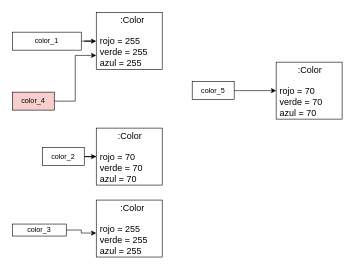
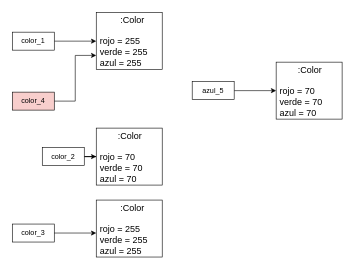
  <mxCell id="0" />
  <mxCell id="1" parent="0" />
  <mxCell id="2" style="edgeStyle=orthogonalEdgeStyle;rounded=0;orthogonalLoop=1;jettySize=auto;html=1;entryX=0;entryY=0.5;entryDx=0;entryDy=0;" edge="1" parent="1" source="3" target="7"><mxGeometry relative="1" as="geometry" /></mxCell>
- <mxCell id="3" value="color_1" style="rounded=0;whiteSpace=wrap;html=1;" vertex="1" parent="1"><mxGeometry x="20" y="53" width="115" height="30" as="geometry" /></mxCell>
+ <mxCell id="3" value="color_1" style="rounded=0;whiteSpace=wrap;html=1;" vertex="1" parent="1"><mxGeometry x="20" y="53" width="70" height="30" as="geometry" /></mxCell>
  <mxCell id="4" style="edgeStyle=orthogonalEdgeStyle;rounded=0;orthogonalLoop=1;jettySize=auto;html=1;entryX=0;entryY=0.5;entryDx=0;entryDy=0;" edge="1" parent="1" source="5" target="8"><mxGeometry relative="1" as="geometry" /></mxCell>
  <mxCell id="5" value="color_2" style="rounded=0;whiteSpace=wrap;html=1;" vertex="1" parent="1"><mxGeometry x="70" y="245.5" width="70" height="30" as="geometry" /></mxCell>
- <mxCell id="6" value="color_3" style="rounded=0;whiteSpace=wrap;html=1;" vertex="1" parent="1"><mxGeometry x="20" y="373" width="90" height="20" as="geometry" /></mxCell>
+ <mxCell id="6" value="color_3" style="rounded=0;whiteSpace=wrap;html=1;" vertex="1" parent="1"><mxGeometry x="20" y="373" width="70" height="30" as="geometry" /></mxCell>
  <mxCell id="7" value="&lt;div style=&quot;text-align: center; font-size: 15px;&quot;&gt;&lt;span style=&quot;background-color: initial;&quot;&gt;&lt;font style=&quot;font-size: 15px;&quot;&gt;&amp;nbsp; &amp;nbsp; &amp;nbsp; &amp;nbsp; :Color&lt;/font&gt;&lt;/span&gt;&lt;/div&gt;&lt;div style=&quot;font-size: 15px;&quot;&gt;&lt;div style=&quot;&quot;&gt;&lt;font style=&quot;font-size: 15px;&quot;&gt;&lt;br&gt;&lt;/font&gt;&lt;/div&gt;&lt;div style=&quot;&quot;&gt;&lt;font style=&quot;font-size: 15px;&quot;&gt;&amp;nbsp;rojo = 255&lt;/font&gt;&lt;/div&gt;&lt;div style=&quot;&quot;&gt;&lt;font style=&quot;font-size: 15px;&quot;&gt;&amp;nbsp;verde = 255&lt;/font&gt;&lt;/div&gt;&lt;div style=&quot;&quot;&gt;&lt;font style=&quot;font-size: 15px;&quot;&gt;&amp;nbsp;azul = 255&lt;/font&gt;&lt;/div&gt;&lt;/div&gt;" style="rounded=0;whiteSpace=wrap;html=1;align=left;" vertex="1" parent="1"><mxGeometry x="160" y="20.5" width="110" height="95" as="geometry" /></mxCell>
  <mxCell id="8" value="&lt;div style=&quot;text-align: center; font-size: 15px;&quot;&gt;&lt;span style=&quot;background-color: initial;&quot;&gt;&lt;font style=&quot;font-size: 15px;&quot;&gt;&amp;nbsp; &amp;nbsp; &amp;nbsp; &amp;nbsp; :Color&lt;/font&gt;&lt;/span&gt;&lt;/div&gt;&lt;div style=&quot;font-size: 15px;&quot;&gt;&lt;div style=&quot;&quot;&gt;&lt;font style=&quot;font-size: 15px;&quot;&gt;&lt;br&gt;&lt;/font&gt;&lt;/div&gt;&lt;div style=&quot;&quot;&gt;&lt;font style=&quot;font-size: 15px;&quot;&gt;&amp;nbsp;rojo = 70&lt;/font&gt;&lt;/div&gt;&lt;div style=&quot;&quot;&gt;&lt;font style=&quot;font-size: 15px;&quot;&gt;&amp;nbsp;verde = 70&lt;/font&gt;&lt;/div&gt;&lt;div style=&quot;&quot;&gt;&lt;font style=&quot;font-size: 15px;&quot;&gt;&amp;nbsp;azul = 70&lt;/font&gt;&lt;/div&gt;&lt;/div&gt;" style="rounded=0;whiteSpace=wrap;html=1;align=left;" vertex="1" parent="1"><mxGeometry x="160" y="213" width="110" height="95" as="geometry" /></mxCell>
  <mxCell id="9" value="&lt;div style=&quot;text-align: center; font-size: 15px;&quot;&gt;&lt;span style=&quot;background-color: initial;&quot;&gt;&lt;font style=&quot;font-size: 15px;&quot;&gt;&amp;nbsp; &amp;nbsp; &amp;nbsp; &amp;nbsp; :Color&lt;/font&gt;&lt;/span&gt;&lt;/div&gt;&lt;div style=&quot;font-size: 15px;&quot;&gt;&lt;div style=&quot;&quot;&gt;&lt;font style=&quot;font-size: 15px;&quot;&gt;&lt;br&gt;&lt;/font&gt;&lt;/div&gt;&lt;div style=&quot;&quot;&gt;&lt;font style=&quot;font-size: 15px;&quot;&gt;&amp;nbsp;rojo = 255&lt;/font&gt;&lt;/div&gt;&lt;div style=&quot;&quot;&gt;&lt;font style=&quot;font-size: 15px;&quot;&gt;&amp;nbsp;verde = 255&lt;/font&gt;&lt;/div&gt;&lt;div style=&quot;&quot;&gt;&lt;font style=&quot;font-size: 15px;&quot;&gt;&amp;nbsp;azul = 255&lt;/font&gt;&lt;/div&gt;&lt;/div&gt;" style="rounded=0;whiteSpace=wrap;html=1;align=left;" vertex="1" parent="1"><mxGeometry x="160" y="333" width="110" height="95" as="geometry" /></mxCell>
  <mxCell id="10" style="edgeStyle=orthogonalEdgeStyle;rounded=0;orthogonalLoop=1;jettySize=auto;html=1;entryX=0;entryY=0.579;entryDx=0;entryDy=0;entryPerimeter=0;" edge="1" parent="1" source="6" target="9"><mxGeometry relative="1" as="geometry" /></mxCell>
  <mxCell id="11" style="edgeStyle=orthogonalEdgeStyle;rounded=0;orthogonalLoop=1;jettySize=auto;html=1;entryX=0;entryY=0.75;entryDx=0;entryDy=0;" edge="1" parent="1" source="12" target="7"><mxGeometry relative="1" as="geometry" /></mxCell>
  <mxCell id="12" value="color_4" style="rounded=0;whiteSpace=wrap;html=1;fillColor=#f8cecc;" vertex="1" parent="1"><mxGeometry x="20" y="153" width="70" height="30" as="geometry" /></mxCell>
  <mxCell id="13" style="edgeStyle=orthogonalEdgeStyle;rounded=0;orthogonalLoop=1;jettySize=auto;html=1;entryX=0;entryY=0.5;entryDx=0;entryDy=0;" edge="1" parent="1" source="14" target="15"><mxGeometry relative="1" as="geometry" /></mxCell>
- <mxCell id="14" value="color_5" style="rounded=0;whiteSpace=wrap;html=1;" vertex="1" parent="1"><mxGeometry x="320" y="135.5" width="70" height="30" as="geometry" /></mxCell>
+ <mxCell id="14" value="azul_5" style="rounded=0;whiteSpace=wrap;html=1;" vertex="1" parent="1"><mxGeometry x="320" y="135.5" width="70" height="30" as="geometry" /></mxCell>
  <mxCell id="15" value="&lt;div style=&quot;text-align: center; font-size: 15px;&quot;&gt;&lt;span style=&quot;background-color: initial;&quot;&gt;&lt;font style=&quot;font-size: 15px;&quot;&gt;&amp;nbsp; &amp;nbsp; &amp;nbsp; &amp;nbsp; :Color&lt;/font&gt;&lt;/span&gt;&lt;/div&gt;&lt;div style=&quot;font-size: 15px;&quot;&gt;&lt;div style=&quot;&quot;&gt;&lt;font style=&quot;font-size: 15px;&quot;&gt;&lt;br&gt;&lt;/font&gt;&lt;/div&gt;&lt;div style=&quot;&quot;&gt;&lt;font style=&quot;font-size: 15px;&quot;&gt;&amp;nbsp;rojo = 70&lt;/font&gt;&lt;/div&gt;&lt;div style=&quot;&quot;&gt;&lt;font style=&quot;font-size: 15px;&quot;&gt;&amp;nbsp;verde = 70&lt;/font&gt;&lt;/div&gt;&lt;div style=&quot;&quot;&gt;&lt;font style=&quot;font-size: 15px;&quot;&gt;&amp;nbsp;azul = 70&lt;/font&gt;&lt;/div&gt;&lt;/div&gt;" style="rounded=0;whiteSpace=wrap;html=1;align=left;" vertex="1" parent="1"><mxGeometry x="460" y="103" width="110" height="95" as="geometry" /></mxCell>
